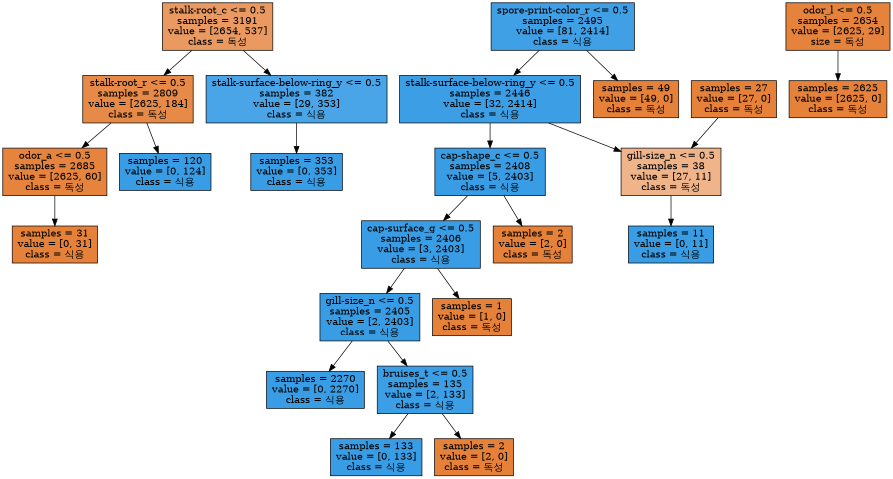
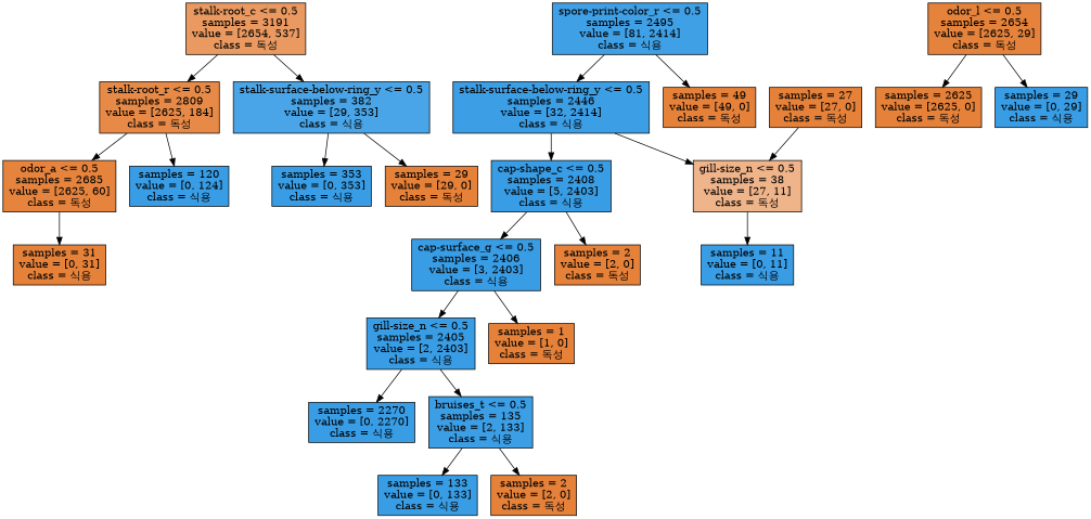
  digraph {
    node [color=black fillcolor="#399de5" shape=box style=filled]
    n1 [fillcolor="#ea9a61" label="stalk-root_c <= 0.5\nsamples = 3191\nvalue = [2654, 537]\nclass = 독성"]
    n2 [fillcolor="#e78a47" label="stalk-root_r <= 0.5\nsamples = 2809\nvalue = [2625, 184]\nclass = 독성"]
    n3 [fillcolor="#49a5e7" label="stalk-surface-below-ring_y <= 0.5\nsamples = 382\nvalue = [29, 353]\nclass = 식용"]
    n4 [fillcolor="#40a0e6" label="spore-print-color_r <= 0.5\nsamples = 2495\nvalue = [81, 2414]\nclass = 식용"]
    n5 [fillcolor="#3c9ee5" label="stalk-surface-below-ring_y <= 0.5\nsamples = 2446\nvalue = [32, 2414]\nclass = 식용"]
    n6 [fillcolor="#e58139" label="samples = 49\nvalue = [49, 0]\nclass = 독성"]
    n7 [fillcolor="#e6843e" label="odor_a <= 0.5\nsamples = 2685\nvalue = [2625, 60]\nclass = 독성"]
    n8 [label="samples = 120\nvalue = [0, 124]\nclass = 식용"]
    n9 [label="samples = 353\nvalue = [0, 353]\nclass = 식용"]
+   n10 [fillcolor="#e58139" label="samples = 29\nvalue = [29, 0]\nclass = 독성"]
    n11 [fillcolor="#e58139" label="samples = 31\nvalue = [0, 31]\nclass = 식용"]
-   n12 [fillcolor="#e5823b" label="odor_l <= 0.5\nsamples = 2654\nvalue = [2625, 29]\nsize = 독성"]
+   n12 [fillcolor="#e5823b" label="odor_l <= 0.5\nsamples = 2654\nvalue = [2625, 29]\nclass = 독성"]
    n13 [fillcolor="#e58139" label="samples = 2625\nvalue = [2625, 0]\nclass = 독성"]
+   n14 [label="samples = 29\nvalue = [0, 29]\nclass = 식용"]
    n15 [label="cap-shape_c <= 0.5\nsamples = 2408\nvalue = [5, 2403]\nclass = 식용"]
    n16 [fillcolor="#f0b48a" label="gill-size_n <= 0.5\nsamples = 38\nvalue = [27, 11]\nclass = 독성"]
    n17 [label="cap-surface_g <= 0.5\nsamples = 2406\nvalue = [3, 2403]\nclass = 식용"]
    n18 [fillcolor="#e58139" label="samples = 2\nvalue = [2, 0]\nclass = 독성"]
    n19 [label="samples = 11\nvalue = [0, 11]\nclass = 식용"]
    n20 [label="gill-size_n <= 0.5\nsamples = 2405\nvalue = [2, 2403]\nclass = 식용"]
    n21 [fillcolor="#e58139" label="samples = 1\nvalue = [1, 0]\nclass = 독성"]
    n22 [label="samples = 2270\nvalue = [0, 2270]\nclass = 식용"]
    n23 [fillcolor="#3c9ee5" label="bruises_t <= 0.5\nsamples = 135\nvalue = [2, 133]\nclass = 식용"]
    n24 [label="samples = 133\nvalue = [0, 133]\nclass = 식용"]
    n25 [fillcolor="#e58139" label="samples = 2\nvalue = [2, 0]\nclass = 독성"]
    n26 [fillcolor="#e58139" label="samples = 27\nvalue = [27, 0]\nclass = 독성"]
    n1 -> n2
    n1 -> n3
    n2 -> n7
    n2 -> n8
    n3 -> n9
+   n3 -> n10
    n4 -> n5
    n4 -> n6
    n5 -> n15
    n5 -> n16
    n7 -> n11
    n12 -> n13
+   n12 -> n14
    n15 -> n17
    n15 -> n18
    n16 -> n19
    n17 -> n20
    n17 -> n21
    n20 -> n22
    n20 -> n23
    n23 -> n24
    n23 -> n25
    n26 -> n16
  }
